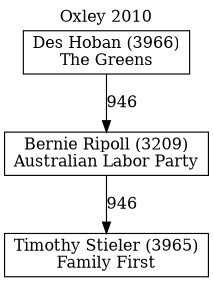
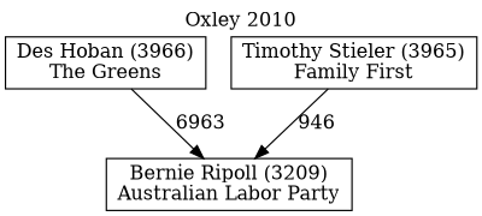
  digraph {
    label="Oxley 2010"
    labelloc=t
    mclimit=10
    node [shape=box]
    n1 [label="Bernie Ripoll (3209)\nAustralian Labor Party"]
    n2 [label="Des Hoban (3966)\nThe Greens"]
    n3 [label="Timothy Stieler (3965)\nFamily First"]
-   n2 -> n1 [label=946]
-   n1 -> n3 [label=946]
+   n2 -> n1 [label=6963]
+   n3 -> n1 [label=946]
  }
